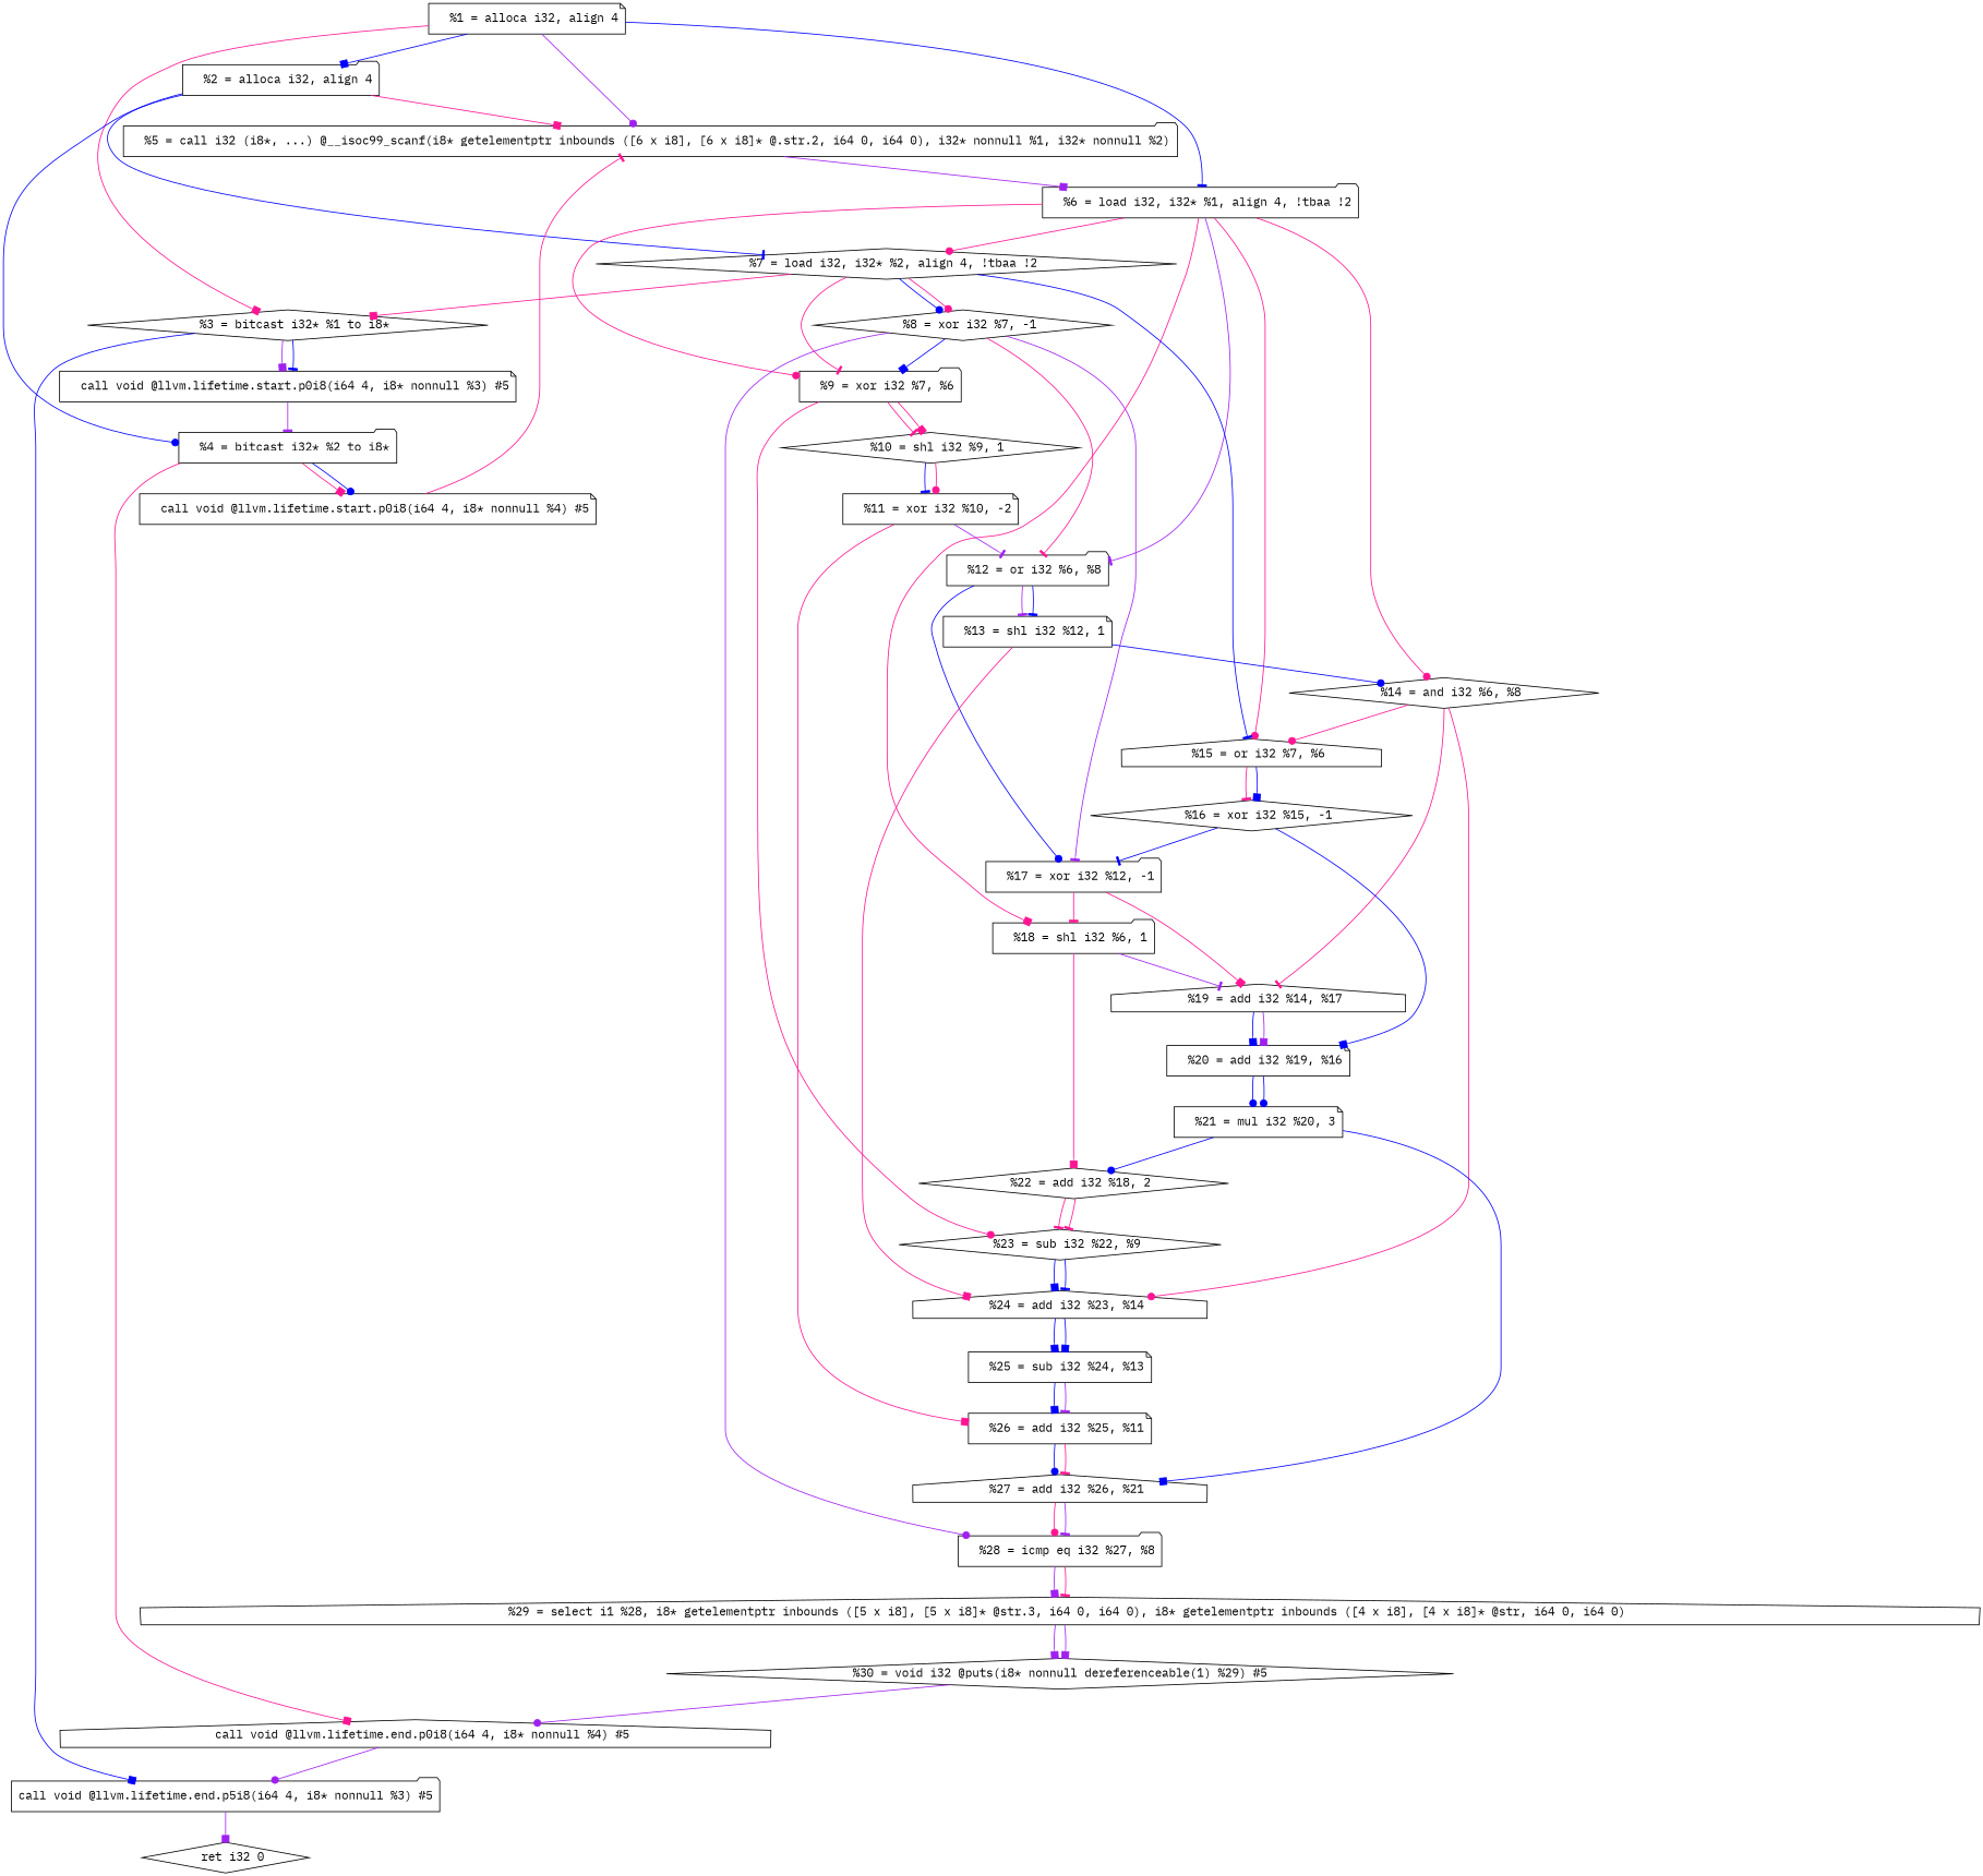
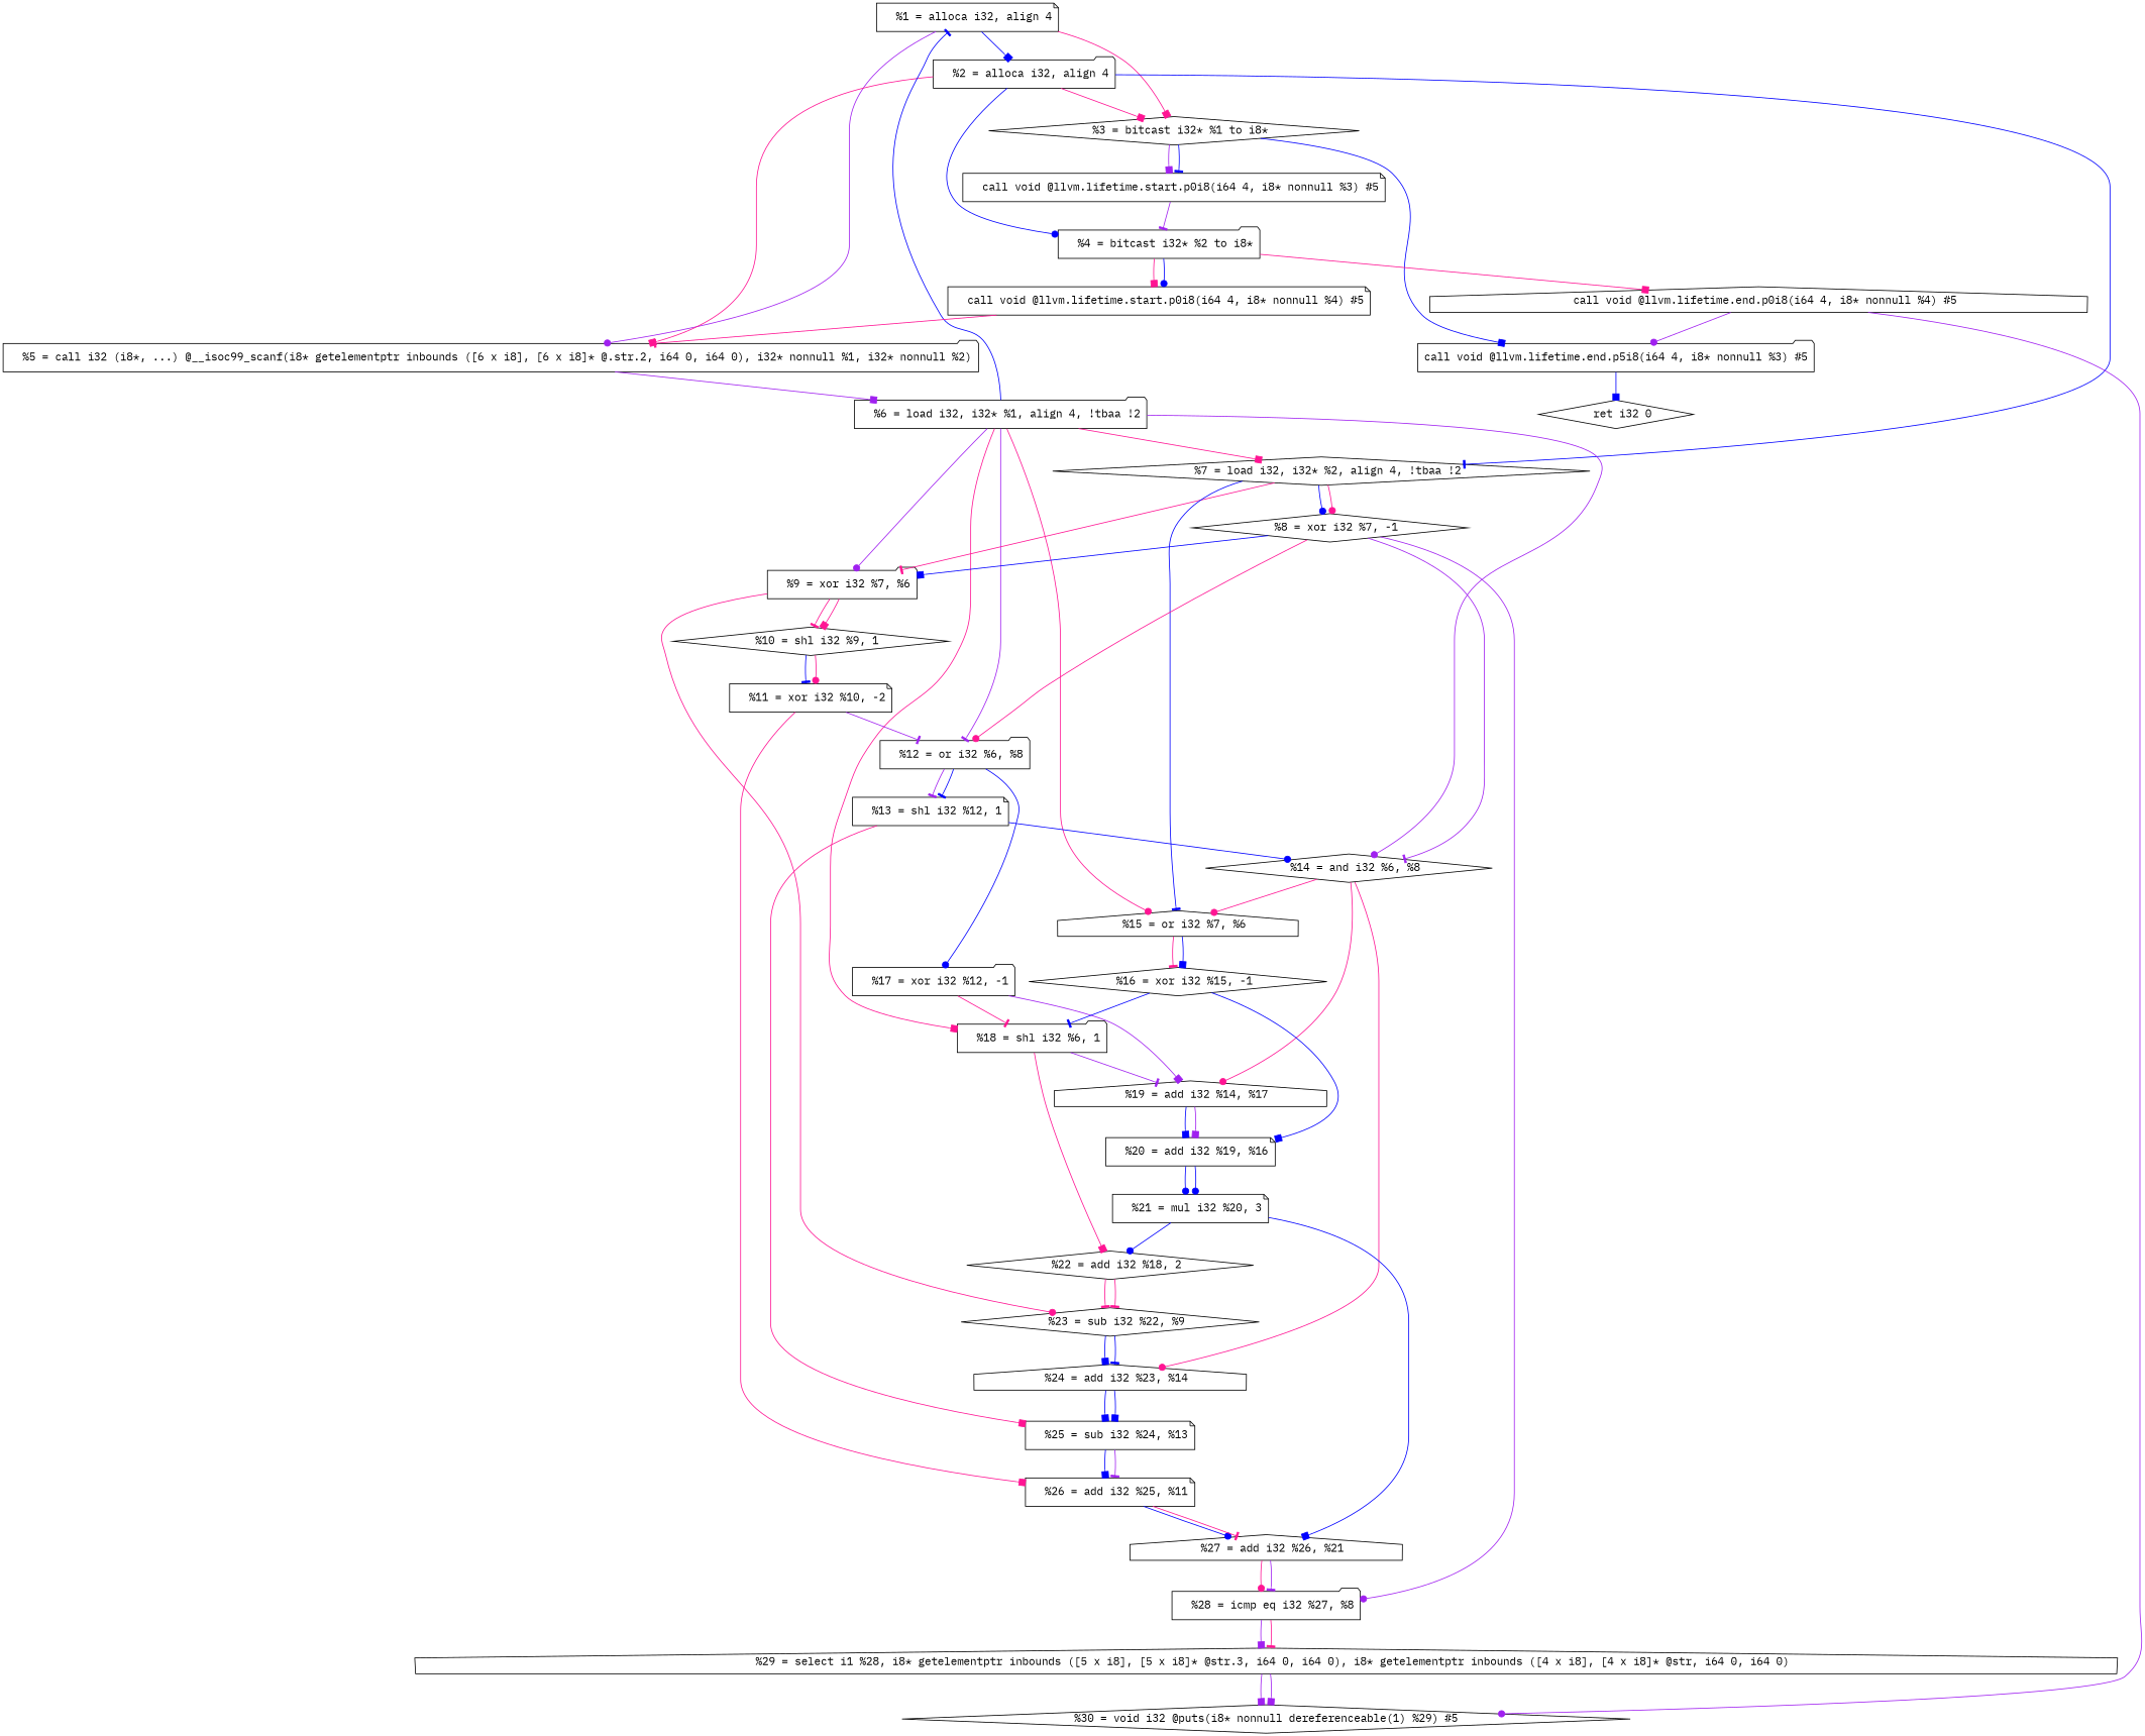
  digraph {
    fontname="IBM Plex Mono"
    node [fontname="IBM Plex Mono" shape=folder]
    edge [arrowhead=box color=deeppink fontname="IBM Plex Mono"]
    n1 [label="  %1 = alloca i32, align 4" shape=note]
    n2 [label="  %2 = alloca i32, align 4"]
    n3 [label="  %3 = bitcast i32* %1 to i8*" shape=diamond]
    n4 [label="  %5 = call i32 (i8*, ...) @__isoc99_scanf(i8* getelementptr inbounds ([6 x i8], [6 x i8]* @.str.2, i64 0, i64 0), i32* nonnull %1, i32* nonnull %2)"]
    n5 [label="  %6 = load i32, i32* %1, align 4, !tbaa !2"]
    n6 [label="  %4 = bitcast i32* %2 to i8*"]
    n7 [label="  %7 = load i32, i32* %2, align 4, !tbaa !2" shape=diamond]
    n8 [label="  call void @llvm.lifetime.start.p0i8(i64 4, i8* nonnull %3) #5" shape=note]
    n9 [label="call void @llvm.lifetime.end.p5i8(i64 4, i8* nonnull %3) #5"]
    n10 [label="  %9 = xor i32 %7, %6"]
    n11 [label="  %12 = or i32 %6, %8"]
    n12 [label="  %14 = and i32 %6, %8" shape=diamond]
    n13 [label="  %15 = or i32 %7, %6" shape=house]
    n14 [label="  %18 = shl i32 %6, 1"]
    n15 [label="  call void @llvm.lifetime.start.p0i8(i64 4, i8* nonnull %4) #5" shape=note]
    n16 [label="  call void @llvm.lifetime.end.p0i8(i64 4, i8* nonnull %4) #5" shape=house]
    n17 [label="  %8 = xor i32 %7, -1" shape=diamond]
    n18 [label="  ret i32 0" shape=diamond]
    n19 [label="  %10 = shl i32 %9, 1" shape=diamond]
    n20 [label="  %23 = sub i32 %22, %9" shape=diamond]
    n21 [label="  %13 = shl i32 %12, 1" shape=note]
    n22 [label="  %17 = xor i32 %12, -1"]
    n23 [label="  %19 = add i32 %14, %17" shape=house]
    n24 [label="  %24 = add i32 %23, %14" shape=house]
    n25 [label="  %16 = xor i32 %15, -1" shape=diamond]
    n26 [label="  %22 = add i32 %18, 2" shape=diamond]
    n27 [label="  %28 = icmp eq i32 %27, %8"]
    n28 [label="  %29 = select i1 %28, i8* getelementptr inbounds ([5 x i8], [5 x i8]* @str.3, i64 0, i64 0), i8* getelementptr inbounds ([4 x i8], [4 x i8]* @str, i64 0, i64 0)" shape=house]
    n29 [label="  %11 = xor i32 %10, -2" shape=note]
    n30 [label="  %26 = add i32 %25, %11" shape=note]
    n31 [label="  %27 = add i32 %26, %21" shape=house]
    n32 [label="  %25 = sub i32 %24, %13" shape=note]
    n33 [label="  %20 = add i32 %19, %16" shape=note]
    n34 [label="  %21 = mul i32 %20, 3" shape=note]
    n35 [label="%30 = void i32 @puts(i8* nonnull dereferenceable(1) %29) #5" shape=diamond]
    n1 -> n2 [color=blue]
    n1 -> n3
    n1 -> n4 [arrowhead=dot color=purple]
-   n1 -> n5 [arrowhead=tee color=blue]
-   n7 -> n3
+   n5 -> n1 [arrowhead=tee color=blue]
+   n2 -> n3
    n2 -> n4
    n2 -> n6 [arrowhead=dot color=blue]
    n2 -> n7 [arrowhead=tee color=blue]
    n3 -> n8 [color=purple]
    n3 -> n8 [arrowhead=tee color=blue]
    n3 -> n9 [color=blue]
    n4 -> n5 [color=purple]
-   n5 -> n7 [arrowhead=dot]
-   n5 -> n10 [arrowhead=dot]
+   n5 -> n7
+   n5 -> n10 [arrowhead=dot color=purple]
    n5 -> n11 [arrowhead=tee color=purple]
-   n5 -> n12 [arrowhead=dot]
+   n5 -> n12 [arrowhead=dot color=purple]
    n5 -> n13 [arrowhead=dot]
    n5 -> n14
    n6 -> n15
    n6 -> n15 [arrowhead=dot color=blue]
    n6 -> n16
    n7 -> n10 [arrowhead=tee]
    n7 -> n13 [arrowhead=tee color=blue]
    n7 -> n17 [arrowhead=dot color=blue]
    n7 -> n17 [arrowhead=dot]
    n8 -> n6 [arrowhead=tee color=purple]
-   n9 -> n18 [color=purple]
+   n9 -> n18 [color=blue]
    n10 -> n19 [arrowhead=tee]
    n10 -> n19
    n10 -> n20 [arrowhead=dot]
    n11 -> n21 [arrowhead=tee color=purple]
    n11 -> n21 [arrowhead=tee color=blue]
    n11 -> n22 [arrowhead=dot color=blue]
    n12 -> n13 [arrowhead=dot]
-   n12 -> n23 [arrowhead=tee]
+   n12 -> n23 [arrowhead=dot]
    n12 -> n24 [arrowhead=dot]
    n13 -> n25 [arrowhead=tee]
    n13 -> n25 [color=blue]
    n14 -> n23 [arrowhead=tee color=purple]
    n14 -> n26
    n15 -> n4 [arrowhead=tee]
    n16 -> n9 [arrowhead=dot color=purple]
    n17 -> n10 [color=blue]
-   n17 -> n11 [arrowhead=tee]
-   n17 -> n22 [arrowhead=tee color=purple]
+   n17 -> n11 [arrowhead=dot]
+   n17 -> n12 [arrowhead=tee color=purple]
    n17 -> n27 [arrowhead=dot color=purple]
    n19 -> n29 [arrowhead=tee color=blue]
    n19 -> n29 [arrowhead=dot]
    n20 -> n24 [color=blue]
    n20 -> n24 [arrowhead=tee color=blue]
    n21 -> n12 [arrowhead=dot color=blue]
-   n21 -> n24
+   n21 -> n32
    n22 -> n14 [arrowhead=tee]
-   n22 -> n23
+   n22 -> n23 [color=purple]
    n23 -> n33 [color=blue]
    n23 -> n33 [color=purple]
    n24 -> n32 [color=blue]
    n24 -> n32 [color=blue]
-   n25 -> n22 [arrowhead=tee color=blue]
+   n25 -> n14 [arrowhead=tee color=blue]
    n25 -> n33 [color=blue]
    n26 -> n20 [arrowhead=tee]
    n26 -> n20 [arrowhead=tee]
    n27 -> n28 [color=purple]
    n27 -> n28 [arrowhead=tee]
    n28 -> n35 [color=purple]
    n28 -> n35 [color=purple]
    n29 -> n11 [arrowhead=tee color=purple]
    n29 -> n30
    n30 -> n31 [arrowhead=dot color=blue]
    n30 -> n31 [arrowhead=tee]
    n31 -> n27 [arrowhead=dot]
    n31 -> n27 [arrowhead=tee color=purple]
    n32 -> n30 [color=blue]
    n32 -> n30 [arrowhead=tee color=purple]
    n33 -> n34 [arrowhead=dot color=blue]
    n33 -> n34 [arrowhead=dot color=blue]
    n34 -> n26 [arrowhead=dot color=blue]
    n34 -> n31 [color=blue]
-   n35 -> n16 [arrowhead=dot color=purple]
+   n16 -> n35 [arrowhead=dot color=purple]
  }
